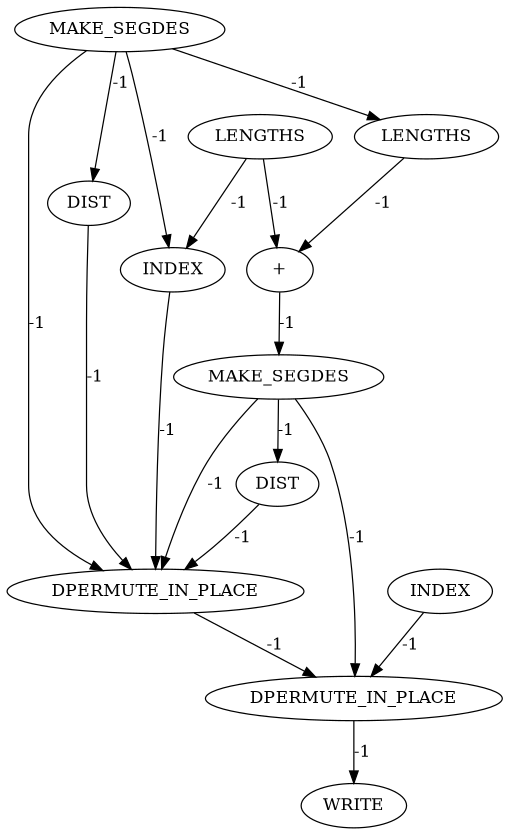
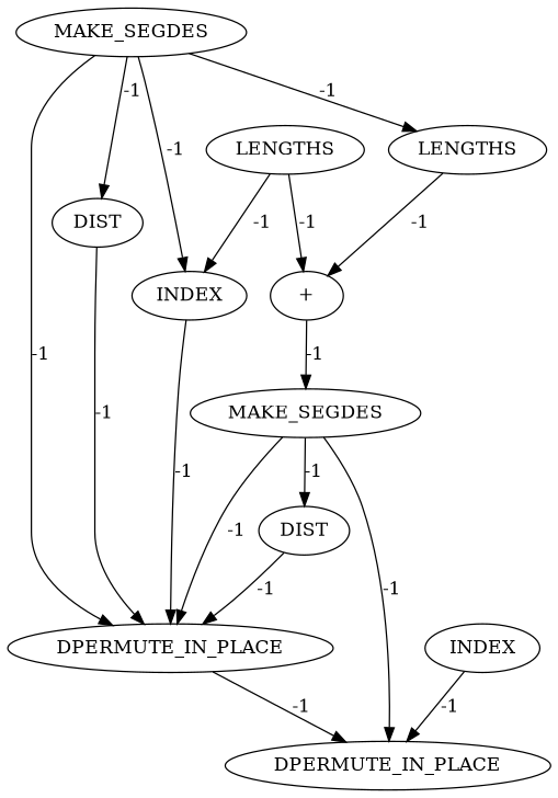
  digraph {
    node [cost=0]
    edge [cost=-1]
    n1 [label=MAKE_SEGDES]
    n2 [label=LENGTHS]
    n3 [label=DIST]
    n4 [label=INDEX]
    n5 [label=DPERMUTE_IN_PLACE]
    n6 [label=DPERMUTE_IN_PLACE]
-   n7 [label=WRITE]
    n8 [label=MAKE_SEGDES]
    n9 [label=DIST]
    n10 [label=LENGTHS]
    n11 [label="+"]
    n12 [label=INDEX]
    n1 -> n2 [label=-1]
    n1 -> n3 [label=-1]
    n1 -> n4 [label=-1]
    n1 -> n5 [label=-1]
    n2 -> n11 [label=-1]
    n3 -> n5 [label=-1]
    n4 -> n5 [label=-1]
    n5 -> n6 [label=-1]
-   n6 -> n7 [label=-1]
    n8 -> n5 [label=-1]
    n8 -> n6 [label=-1]
    n8 -> n9 [label=-1]
    n9 -> n5 [label=-1]
    n10 -> n4 [label=-1]
    n10 -> n11 [label=-1]
    n11 -> n8 [label=-1]
    n12 -> n6 [label=-1]
  }
